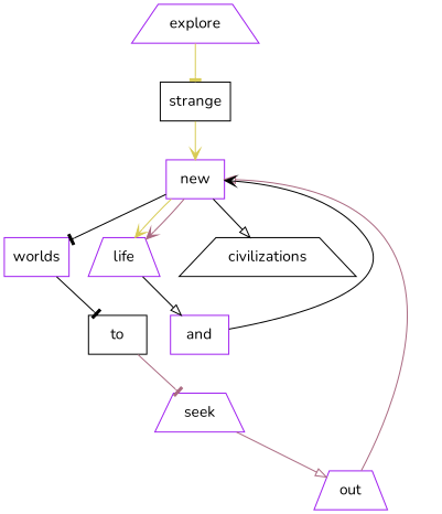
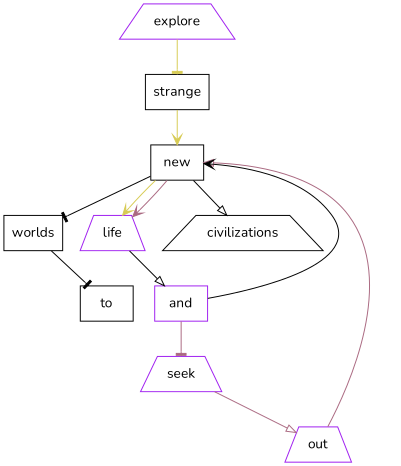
  digraph {
    fontname=Nunito
    node [color=purple fontname=Nunito shape=box]
    edge [arrowhead=vee fontname=Nunito]
-   new
+   new [color=black]
    life [shape=trapezium]
    to [color=black]
    explore [shape=trapezium]
    strange [color=black]
    seek [shape=trapezium]
    out [shape=trapezium]
-   worlds
+   worlds [color=black]
    civilizations [color=black shape=trapezium]
    and
    subgraph sub_1 {
      new
      life
      to
      explore
      strange
    }
    subgraph sub_2 {
      new
      life
      to
      seek
      out
    }
    new -> life [color="#d7cb54"]
    new -> life [color="#aa6981"]
    new -> worlds [arrowhead=tee]
    new -> civilizations [arrowhead=onormal]
    life -> and [arrowhead=onormal]
-   to -> seek [arrowhead=tee color="#aa6981"]
+   and -> seek [arrowhead=tee color="#aa6981"]
    explore -> strange [arrowhead=tee color="#d7cb54"]
    strange -> new [color="#d7cb54"]
    seek -> out [arrowhead=onormal color="#aa6981"]
    out -> new [arrowhead=onormal color="#aa6981"]
    worlds -> to [arrowhead=tee]
    and -> new
  }
